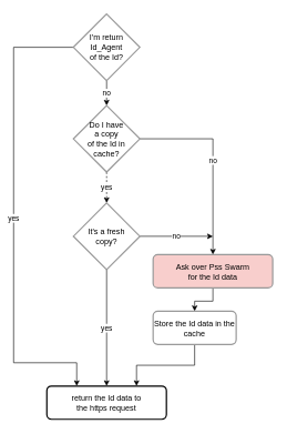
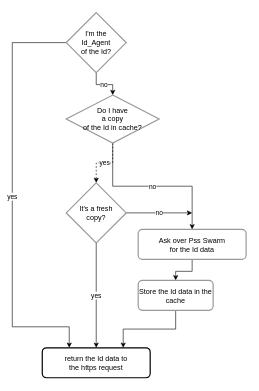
  <mxCell id="0" />
  <mxCell id="1" parent="0" />
  <mxCell id="2" value="no" style="edgeStyle=orthogonalEdgeStyle;rounded=0;orthogonalLoop=1;jettySize=auto;html=1;entryX=0.5;entryY=0;entryDx=0;entryDy=0;entryPerimeter=0;" edge="1" parent="1" source="4" target="7"><mxGeometry relative="1" as="geometry" /></mxCell>
  <mxCell id="3" value="yes" style="edgeStyle=orthogonalEdgeStyle;rounded=0;orthogonalLoop=1;jettySize=auto;html=1;entryX=0.25;entryY=0;entryDx=0;entryDy=0;" edge="1" parent="1" source="4" target="15"><mxGeometry relative="1" as="geometry"><Array as="points"><mxPoint x="20" y="70" /><mxPoint x="20" y="544" /><mxPoint x="115" y="544" /></Array></mxGeometry></mxCell>
- <mxCell id="4" value="I'm return&lt;br&gt;Id_Agent&lt;br&gt;of the Id?&lt;br&gt;" style="strokeWidth=2;html=1;shape=mxgraph.flowchart.decision;whiteSpace=wrap;strokeColor=#999999;" vertex="1" parent="1"><mxGeometry x="110" y="20" width="100" height="100" as="geometry" /></mxCell>
+ <mxCell id="4" value="I'm the&lt;br&gt;Id_Agent&lt;br&gt;of the Id?&lt;br&gt;" style="strokeWidth=2;html=1;shape=mxgraph.flowchart.decision;whiteSpace=wrap;strokeColor=#999999;" vertex="1" parent="1"><mxGeometry x="110" y="20" width="100" height="100" as="geometry" /></mxCell>
  <mxCell id="5" value="yes" style="edgeStyle=orthogonalEdgeStyle;rounded=0;orthogonalLoop=1;jettySize=auto;html=1;entryX=0.5;entryY=0;entryDx=0;entryDy=0;entryPerimeter=0;dashed=1;" edge="1" parent="1" source="7" target="10"><mxGeometry relative="1" as="geometry" /></mxCell>
  <mxCell id="6" value="no" style="edgeStyle=orthogonalEdgeStyle;rounded=0;orthogonalLoop=1;jettySize=auto;html=1;entryX=0.5;entryY=0;entryDx=0;entryDy=0;" edge="1" parent="1" source="7" target="12"><mxGeometry relative="1" as="geometry" /></mxCell>
- <mxCell id="7" value="Do I have&lt;br&gt;a copy&lt;br&gt;of the Id in cache?&lt;br&gt;" style="strokeWidth=2;html=1;shape=mxgraph.flowchart.decision;whiteSpace=wrap;strokeColor=#999999;" vertex="1" parent="1"><mxGeometry x="110" y="157.5" width="100" height="100" as="geometry" /></mxCell>
+ <mxCell id="7" value="Do I have&lt;br&gt;a copy&lt;br&gt;of the Id in cache?&lt;br&gt;" style="strokeWidth=2;html=1;shape=mxgraph.flowchart.decision;whiteSpace=wrap;strokeColor=#999999;" vertex="1" parent="1"><mxGeometry x="110" y="157.5" width="155" height="80" as="geometry" /></mxCell>
  <mxCell id="8" value="yes" style="edgeStyle=orthogonalEdgeStyle;rounded=0;orthogonalLoop=1;jettySize=auto;html=1;" edge="1" parent="1" source="10" target="15"><mxGeometry relative="1" as="geometry" /></mxCell>
  <mxCell id="9" value="no" style="edgeStyle=orthogonalEdgeStyle;rounded=0;orthogonalLoop=1;jettySize=auto;html=1;exitX=1;exitY=0.5;exitDx=0;exitDy=0;exitPerimeter=0;" edge="1" parent="1" source="10"><mxGeometry relative="1" as="geometry"><mxPoint x="320" y="354" as="targetPoint" /></mxGeometry></mxCell>
  <mxCell id="10" value="It's a fresh&lt;br&gt;copy?&lt;br&gt;" style="strokeWidth=2;html=1;shape=mxgraph.flowchart.decision;whiteSpace=wrap;strokeColor=#999999;" vertex="1" parent="1"><mxGeometry x="110" y="304" width="100" height="100" as="geometry" /></mxCell>
  <mxCell id="11" style="edgeStyle=orthogonalEdgeStyle;rounded=0;orthogonalLoop=1;jettySize=auto;html=1;" edge="1" parent="1" source="12" target="14"><mxGeometry relative="1" as="geometry" /></mxCell>
- <mxCell id="12" value="Ask over Pss Swarm&lt;br&gt;for the Id data" style="rounded=1;whiteSpace=wrap;html=1;absoluteArcSize=1;arcSize=14;strokeWidth=2;strokeColor=#999999;fillColor=#f8cecc;" vertex="1" parent="1"><mxGeometry x="230" y="381.5" width="180" height="50" as="geometry" /></mxCell>
+ <mxCell id="12" value="Ask over Pss Swarm&lt;br&gt;for the Id data" style="rounded=1;whiteSpace=wrap;html=1;absoluteArcSize=1;arcSize=14;strokeWidth=2;strokeColor=#999999;" vertex="1" parent="1"><mxGeometry x="230" y="381.5" width="180" height="50" as="geometry" /></mxCell>
  <mxCell id="13" style="edgeStyle=orthogonalEdgeStyle;rounded=0;orthogonalLoop=1;jettySize=auto;html=1;entryX=0.75;entryY=0;entryDx=0;entryDy=0;exitX=0.5;exitY=1;exitDx=0;exitDy=0;" edge="1" parent="1" source="14" target="15"><mxGeometry relative="1" as="geometry" /></mxCell>
  <mxCell id="14" value="Store the Id data in the cache" style="rounded=1;whiteSpace=wrap;html=1;absoluteArcSize=1;arcSize=14;strokeWidth=2;strokeColor=#999999;" vertex="1" parent="1"><mxGeometry x="230" y="466.5" width="125" height="50" as="geometry" /></mxCell>
  <mxCell id="15" value="return the Id data to&lt;br&gt;the https request" style="rounded=1;whiteSpace=wrap;html=1;absoluteArcSize=1;arcSize=14;strokeWidth=2;" vertex="1" parent="1"><mxGeometry x="70" y="579" width="180" height="50" as="geometry" /></mxCell>
